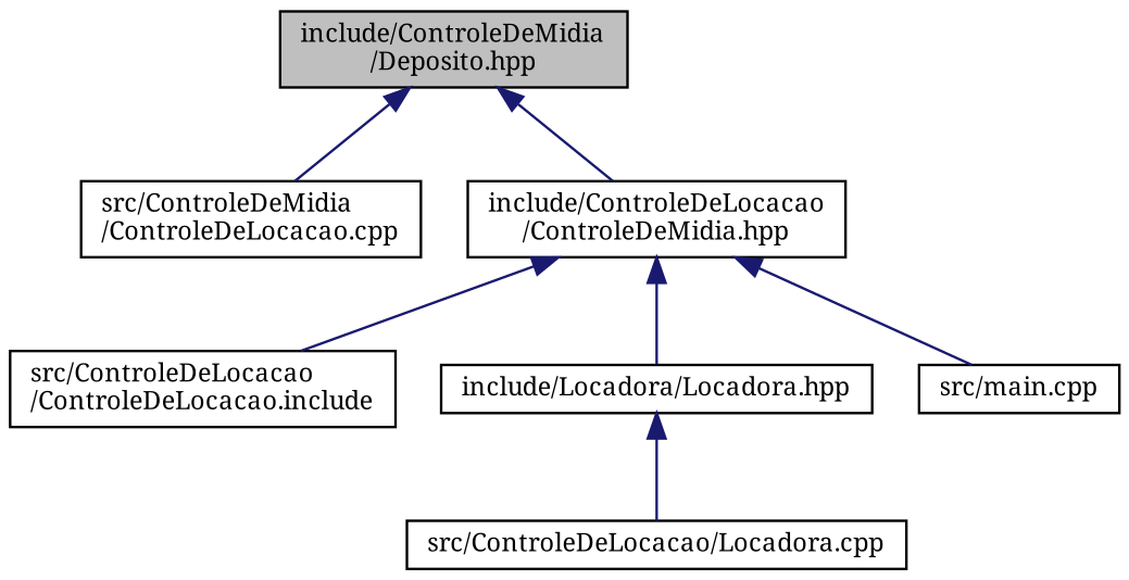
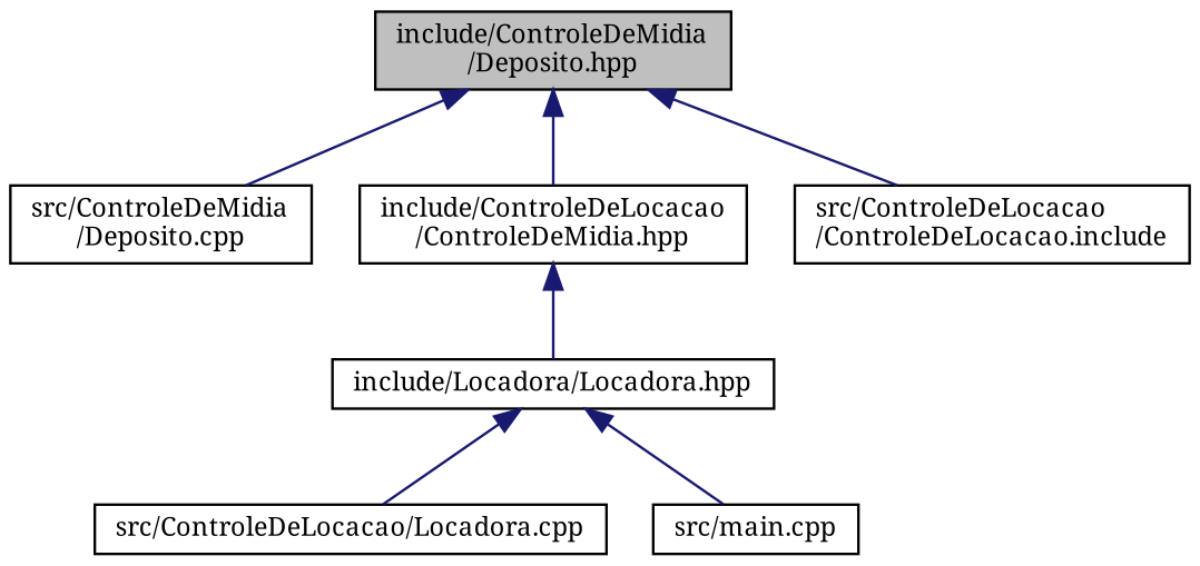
  digraph {
    fontname="Noto Serif"
    node [color=black fillcolor=white fontname="Noto Serif" fontsize=10 shape=record style=filled]
    edge [color=midnightblue dir=back fontname="Noto Serif" fontsize=10 labelfontname=Helvetica labelfontsize=10 style=solid]
    n1 [fillcolor=grey75 fontcolor=black height=0.2 label="include/ControleDeMidia\l/Deposito.hpp" width=0.4]
-   n2 [height=0.2 label="src/ControleDeMidia\l/ControleDeLocacao.cpp" width=0.4]
+   n2 [height=0.2 label="src/ControleDeMidia\l/Deposito.cpp" width=0.4]
    n3 [height=0.2 label="include/ControleDeLocacao\l/ControleDeMidia.hpp" width=0.4]
    n4 [height=0.2 label="src/ControleDeLocacao\l/ControleDeLocacao.include" width=0.4]
    n5 [height=0.2 label="include/Locadora/Locadora.hpp" width=0.4]
    n6 [height=0.2 label="src/ControleDeLocacao/Locadora.cpp" width=0.4]
    n7 [height=0.2 label="src/main.cpp" width=0.4]
    n1 -> n2
    n1 -> n3
-   n3 -> n4
+   n1 -> n4
    n3 -> n5
    n5 -> n6
-   n3 -> n7
+   n5 -> n7
  }
